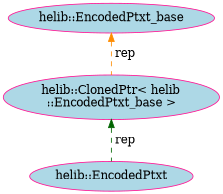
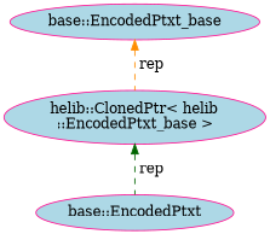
  digraph {
    node [color=deeppink fillcolor=lightblue style=filled]
    edge [dir=back style=dashed]
-   n1 [fontcolor=black label="helib::EncodedPtxt"]
+   n1 [fontcolor=black label="base::EncodedPtxt"]
    n2 [label="helib::ClonedPtr\< helib\l::EncodedPtxt_base \>"]
-   n3 [label="helib::EncodedPtxt_base"]
+   n3 [label="base::EncodedPtxt_base"]
    n2 -> n1 [color=darkgreen label=" rep"]
    n3 -> n2 [color=darkorange label=" rep"]
  }
